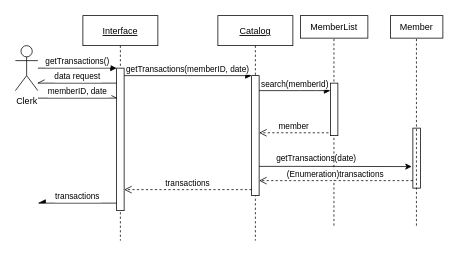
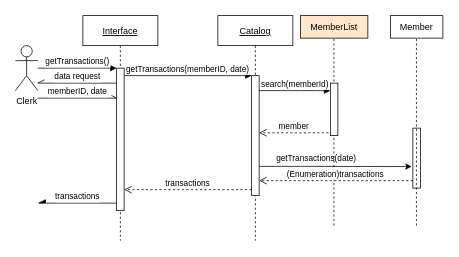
  <mxCell id="0" />
  <mxCell id="1" parent="0" />
  <mxCell id="2" value="" style="endArrow=classic;html=1;entryX=-0.157;entryY=0.641;entryDx=0;entryDy=0;entryPerimeter=0;" edge="1" parent="1" source="6" target="17"><mxGeometry width="50" height="50" relative="1" as="geometry"><mxPoint x="370" y="221" as="sourcePoint" /><mxPoint x="530" y="220" as="targetPoint" /><Array as="points"><mxPoint x="400" y="221" /></Array></mxGeometry></mxCell>
  <mxCell id="3" value="getTransactions(date)" style="edgeLabel;html=1;align=center;verticalAlign=middle;resizable=0;points=[];" vertex="1" connectable="0" parent="2"><mxGeometry x="-0.225" relative="1" as="geometry"><mxPoint y="-11.04" as="offset" /></mxGeometry></mxCell>
  <mxCell id="4" value="Interface" style="shape=umlLifeline;perimeter=lifelinePerimeter;container=1;collapsible=0;recursiveResize=0;rounded=0;shadow=0;strokeWidth=1;fontStyle=4" parent="1" vertex="1"><mxGeometry x="110" y="20" width="100" height="300" as="geometry" /></mxCell>
  <mxCell id="5" value="" style="points=[];perimeter=orthogonalPerimeter;rounded=0;shadow=0;strokeWidth=1;" parent="4" vertex="1"><mxGeometry x="45" y="70" width="10" height="190" as="geometry" /></mxCell>
  <mxCell id="6" value="Catalog" style="shape=umlLifeline;perimeter=lifelinePerimeter;container=1;collapsible=0;recursiveResize=0;rounded=0;shadow=0;strokeWidth=1;fontStyle=4" parent="1" vertex="1"><mxGeometry x="290" y="20" width="100" height="300" as="geometry" /></mxCell>
  <mxCell id="7" value="" style="points=[];perimeter=orthogonalPerimeter;rounded=0;shadow=0;strokeWidth=1;" parent="6" vertex="1"><mxGeometry x="45" y="80" width="10" height="160" as="geometry" /></mxCell>
  <mxCell id="8" value="transactions" style="verticalAlign=bottom;endArrow=open;dashed=1;endSize=8;exitX=0;exitY=0.95;shadow=0;strokeWidth=1;" parent="1" source="7" target="5" edge="1"><mxGeometry relative="1" as="geometry"><mxPoint x="265" y="176" as="targetPoint" /></mxGeometry></mxCell>
  <mxCell id="9" value="getTransactions(memberID, date)" style="verticalAlign=bottom;endArrow=block;entryX=0;entryY=0;shadow=0;strokeWidth=1;" parent="1" source="5" target="7" edge="1"><mxGeometry relative="1" as="geometry"><mxPoint x="265" y="100" as="sourcePoint" /></mxGeometry></mxCell>
  <mxCell id="10" value="search(memberId)" style="verticalAlign=bottom;endArrow=block;shadow=0;strokeWidth=1;" parent="1" source="7" edge="1"><mxGeometry relative="1" as="geometry"><mxPoint x="230" y="140" as="sourcePoint" /><mxPoint x="440" y="120" as="targetPoint" /><Array as="points"><mxPoint x="410" y="120" /></Array></mxGeometry></mxCell>
  <mxCell id="11" value="member" style="verticalAlign=bottom;endArrow=open;dashed=1;endSize=8;exitX=-0.252;exitY=0.946;shadow=0;strokeWidth=1;exitDx=0;exitDy=0;exitPerimeter=0;" parent="1" source="20" target="7" edge="1"><mxGeometry relative="1" as="geometry"><mxPoint x="230" y="197" as="targetPoint" /></mxGeometry></mxCell>
  <mxCell id="12" value="Clerk" style="shape=umlActor;verticalLabelPosition=bottom;verticalAlign=top;html=1;outlineConnect=0;" vertex="1" parent="1"><mxGeometry x="20" y="60" width="30" height="60" as="geometry" /></mxCell>
  <mxCell id="13" value="getTransactions()" style="verticalAlign=bottom;startArrow=none;endArrow=block;startSize=8;shadow=0;strokeWidth=1;startFill=0;" parent="1" target="5" edge="1" source="12"><mxGeometry relative="1" as="geometry"><mxPoint x="95" y="90" as="sourcePoint" /></mxGeometry></mxCell>
  <mxCell id="14" value="data request" style="verticalAlign=bottom;startArrow=openAsync;endArrow=none;startSize=8;shadow=0;strokeWidth=1;startFill=0;endFill=0;" edge="1" parent="1"><mxGeometry relative="1" as="geometry"><mxPoint x="50" y="110" as="sourcePoint" /><mxPoint x="155" y="110" as="targetPoint" /></mxGeometry></mxCell>
  <mxCell id="15" value="memberID, date" style="verticalAlign=bottom;startArrow=none;endArrow=openAsync;startSize=8;shadow=0;strokeWidth=1;startFill=0;endFill=0;" edge="1" parent="1"><mxGeometry relative="1" as="geometry"><mxPoint x="50" y="130" as="sourcePoint" /><mxPoint x="155" y="130" as="targetPoint" /></mxGeometry></mxCell>
  <mxCell id="16" value="transactions" style="verticalAlign=bottom;startArrow=async;endArrow=none;startSize=8;shadow=0;strokeWidth=1;startFill=1;endFill=0;" edge="1" parent="1"><mxGeometry relative="1" as="geometry"><mxPoint x="50" y="270" as="sourcePoint" /><mxPoint x="155" y="270" as="targetPoint" /></mxGeometry></mxCell>
  <mxCell id="17" value="" style="points=[];perimeter=orthogonalPerimeter;rounded=0;shadow=0;strokeWidth=1;" vertex="1" parent="1"><mxGeometry x="550" y="170" width="10" height="80" as="geometry" /></mxCell>
- <mxCell id="18" value="MemberList" style="rounded=0;whiteSpace=wrap;html=1;" vertex="1" parent="1"><mxGeometry x="400" y="20" width="90" height="30" as="geometry" /></mxCell>
+ <mxCell id="18" value="MemberList" style="rounded=0;whiteSpace=wrap;html=1;fillColor=#ffe6cc;" vertex="1" parent="1"><mxGeometry x="400" y="20" width="90" height="30" as="geometry" /></mxCell>
  <mxCell id="19" value="" style="endArrow=none;dashed=1;html=1;" edge="1" parent="1"><mxGeometry width="50" height="50" relative="1" as="geometry"><mxPoint x="444.76" y="300" as="sourcePoint" /><mxPoint x="444.76" y="50" as="targetPoint" /></mxGeometry></mxCell>
  <mxCell id="20" value="" style="points=[];perimeter=orthogonalPerimeter;rounded=0;shadow=0;strokeWidth=1;" parent="1" vertex="1"><mxGeometry x="440" y="110" width="10" height="70" as="geometry" /></mxCell>
  <mxCell id="21" value="Member" style="rounded=0;whiteSpace=wrap;html=1;" vertex="1" parent="1"><mxGeometry x="520" y="20" width="70" height="30" as="geometry" /></mxCell>
  <mxCell id="22" value="" style="endArrow=none;dashed=1;html=1;" edge="1" parent="1"><mxGeometry width="50" height="50" relative="1" as="geometry"><mxPoint x="554.76" y="300" as="sourcePoint" /><mxPoint x="554.76" y="50" as="targetPoint" /></mxGeometry></mxCell>
  <mxCell id="23" value="(Enumeration)transactions" style="verticalAlign=bottom;endArrow=open;dashed=1;endSize=8;shadow=0;strokeWidth=1;" edge="1" parent="1" source="17" target="7"><mxGeometry relative="1" as="geometry"><mxPoint x="345" y="176.22" as="targetPoint" /><mxPoint x="490" y="240" as="sourcePoint" /><Array as="points"><mxPoint x="430" y="240" /></Array></mxGeometry></mxCell>
